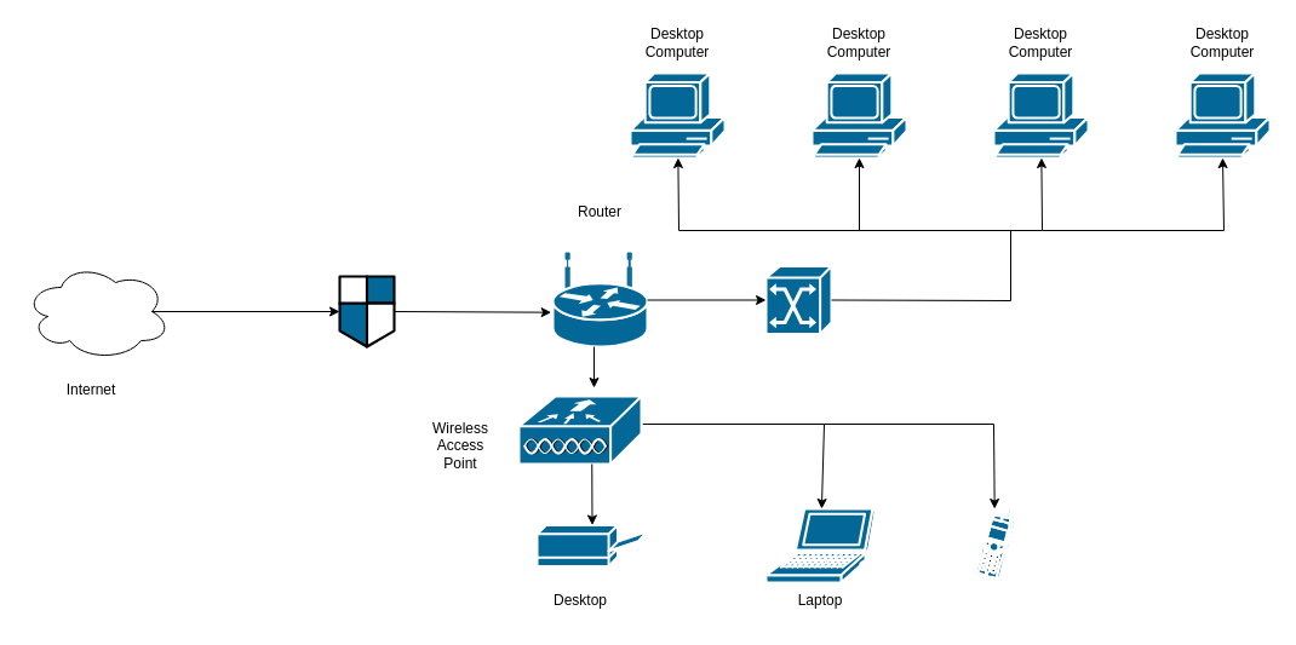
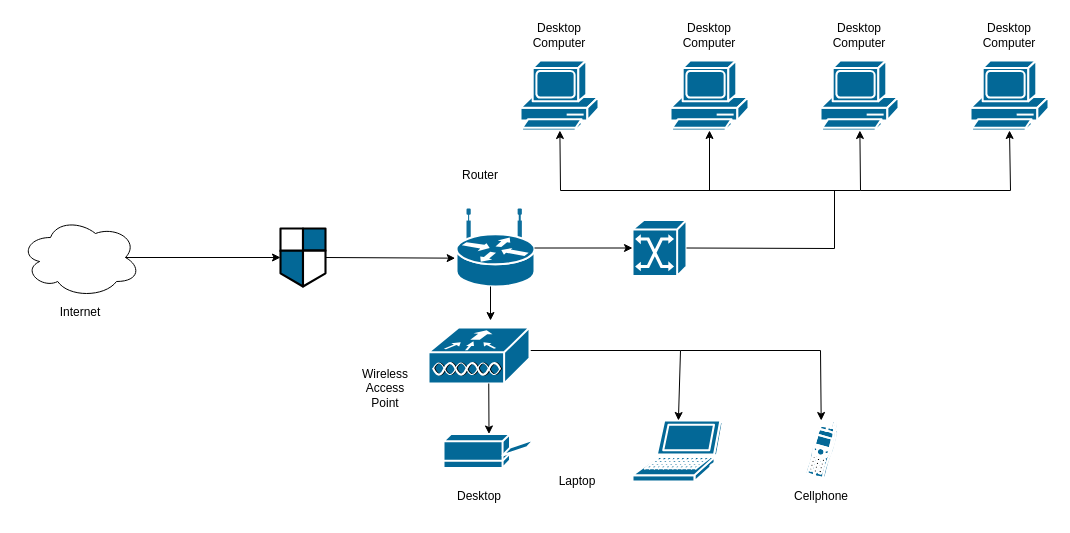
  <mxCell id="0" />
  <mxCell id="1" parent="0" />
  <mxCell id="2" value="" style="shape=mxgraph.cisco.computers_and_peripherals.pc;sketch=0;html=1;pointerEvents=1;dashed=0;fillColor=#036897;strokeColor=#ffffff;strokeWidth=2;verticalLabelPosition=bottom;verticalAlign=top;align=center;outlineConnect=0;" parent="1" vertex="1"><mxGeometry x="520" y="60" width="78" height="70" as="geometry" /></mxCell>
  <mxCell id="3" value="" style="shape=mxgraph.cisco.computers_and_peripherals.pc;sketch=0;html=1;pointerEvents=1;dashed=0;fillColor=#036897;strokeColor=#ffffff;strokeWidth=2;verticalLabelPosition=bottom;verticalAlign=top;align=center;outlineConnect=0;" parent="1" vertex="1"><mxGeometry x="820" y="60" width="78" height="70" as="geometry" /></mxCell>
  <mxCell id="4" value="" style="shape=mxgraph.cisco.computers_and_peripherals.pc;sketch=0;html=1;pointerEvents=1;dashed=0;fillColor=#036897;strokeColor=#ffffff;strokeWidth=2;verticalLabelPosition=bottom;verticalAlign=top;align=center;outlineConnect=0;" parent="1" vertex="1"><mxGeometry x="670" y="60" width="78" height="70" as="geometry" /></mxCell>
  <mxCell id="5" value="" style="shape=mxgraph.cisco.computers_and_peripherals.pc;sketch=0;html=1;pointerEvents=1;dashed=0;fillColor=#036897;strokeColor=#ffffff;strokeWidth=2;verticalLabelPosition=bottom;verticalAlign=top;align=center;outlineConnect=0;" parent="1" vertex="1"><mxGeometry x="970" y="60" width="78" height="70" as="geometry" /></mxCell>
  <mxCell id="6" value="" style="shape=mxgraph.cisco.computers_and_peripherals.printer;sketch=0;html=1;pointerEvents=1;dashed=0;fillColor=#036897;strokeColor=#ffffff;strokeWidth=2;verticalLabelPosition=bottom;verticalAlign=top;align=center;outlineConnect=0;" parent="1" vertex="1"><mxGeometry x="443" y="433.5" width="91" height="34" as="geometry" /></mxCell>
  <mxCell id="7" value="" style="shape=mxgraph.cisco.computers_and_peripherals.laptop;sketch=0;html=1;pointerEvents=1;dashed=0;fillColor=#036897;strokeColor=#ffffff;strokeWidth=2;verticalLabelPosition=bottom;verticalAlign=top;align=center;outlineConnect=0;" parent="1" vertex="1"><mxGeometry x="632" y="420" width="90" height="61" as="geometry" /></mxCell>
  <mxCell id="8" value="" style="shape=mxgraph.cisco.routers.wireless_router;sketch=0;html=1;pointerEvents=1;dashed=0;fillColor=#036897;strokeColor=#ffffff;strokeWidth=2;verticalLabelPosition=bottom;verticalAlign=top;align=center;outlineConnect=0;" parent="1" vertex="1"><mxGeometry x="456" y="209" width="78" height="77" as="geometry" /></mxCell>
  <mxCell id="9" value="" style="ellipse;shape=cloud;whiteSpace=wrap;html=1;" parent="1" vertex="1"><mxGeometry x="20" y="217" width="120" height="80" as="geometry" /></mxCell>
  <mxCell id="10" value="" style="endArrow=classic;html=1;rounded=0;exitX=0.875;exitY=0.5;exitDx=0;exitDy=0;exitPerimeter=0;entryX=0;entryY=0.5;entryDx=0;entryDy=0;entryPerimeter=0;" parent="1" source="9" target="23" edge="1"><mxGeometry width="50" height="50" relative="1" as="geometry"><mxPoint x="790" y="380" as="sourcePoint" /><mxPoint x="270" y="259" as="targetPoint" /></mxGeometry></mxCell>
  <mxCell id="11" value="" style="endArrow=classic;html=1;rounded=0;exitX=1;exitY=0.5;exitDx=0;exitDy=0;exitPerimeter=0;entryX=-0.017;entryY=0.632;entryDx=0;entryDy=0;entryPerimeter=0;" parent="1" source="23" target="8" edge="1"><mxGeometry width="50" height="50" relative="1" as="geometry"><mxPoint x="449" y="258.5" as="sourcePoint" /><mxPoint x="450" y="257" as="targetPoint" /></mxGeometry></mxCell>
  <mxCell id="12" value="" style="endArrow=classic;html=1;rounded=0;exitX=0.5;exitY=1;exitDx=0;exitDy=0;exitPerimeter=0;" parent="1" edge="1"><mxGeometry width="50" height="50" relative="1" as="geometry"><mxPoint x="490" y="286" as="sourcePoint" /><mxPoint x="490" y="320" as="targetPoint" /></mxGeometry></mxCell>
- <mxCell id="13" value="Internet" style="text;html=1;strokeColor=none;fillColor=none;align=center;verticalAlign=middle;whiteSpace=wrap;rounded=0;" parent="1" vertex="1"><mxGeometry x="45" y="307" width="60" height="30" as="geometry" /></mxCell>
+ <mxCell id="13" value="Internet" style="text;html=1;strokeColor=none;fillColor=none;align=center;verticalAlign=middle;whiteSpace=wrap;rounded=0;" parent="1" vertex="1"><mxGeometry x="50" y="297" width="60" height="30" as="geometry" /></mxCell>
  <mxCell id="14" value="Desktop Computer" style="text;html=1;strokeColor=none;fillColor=none;align=center;verticalAlign=middle;whiteSpace=wrap;rounded=0;" parent="1" vertex="1"><mxGeometry x="529" y="20" width="60" height="30" as="geometry" /></mxCell>
  <mxCell id="15" value="Desktop Computer" style="text;html=1;strokeColor=none;fillColor=none;align=center;verticalAlign=middle;whiteSpace=wrap;rounded=0;" parent="1" vertex="1"><mxGeometry x="679" y="20" width="60" height="30" as="geometry" /></mxCell>
  <mxCell id="16" value="Desktop Computer" style="text;html=1;strokeColor=none;fillColor=none;align=center;verticalAlign=middle;whiteSpace=wrap;rounded=0;" parent="1" vertex="1"><mxGeometry x="829" y="20" width="60" height="30" as="geometry" /></mxCell>
  <mxCell id="17" value="Desktop Computer" style="text;html=1;strokeColor=none;fillColor=none;align=center;verticalAlign=middle;whiteSpace=wrap;rounded=0;" parent="1" vertex="1"><mxGeometry x="979" y="20" width="60" height="30" as="geometry" /></mxCell>
  <mxCell id="18" value="Desktop" style="text;html=1;strokeColor=none;fillColor=none;align=center;verticalAlign=middle;whiteSpace=wrap;rounded=0;" parent="1" vertex="1"><mxGeometry x="448.5" y="481" width="60" height="30" as="geometry" /></mxCell>
- <mxCell id="20" value="Laptop" style="text;html=1;strokeColor=none;fillColor=none;align=center;verticalAlign=middle;whiteSpace=wrap;rounded=0;" parent="1" vertex="1"><mxGeometry x="647" y="481" width="60" height="30" as="geometry" /></mxCell>
- <mxCell id="21" value="Router" style="text;html=1;strokeColor=none;fillColor=none;align=center;verticalAlign=middle;whiteSpace=wrap;rounded=0;" parent="1" vertex="1"><mxGeometry x="465" y="160" width="60" height="30" as="geometry" /></mxCell>
+ <mxCell id="19" value="Cellphone" style="text;html=1;strokeColor=none;fillColor=none;align=center;verticalAlign=middle;whiteSpace=wrap;rounded=0;" parent="1" vertex="1"><mxGeometry x="791" y="481" width="60" height="30" as="geometry" /></mxCell>
+ <mxCell id="20" value="Laptop" style="text;html=1;strokeColor=none;fillColor=none;align=center;verticalAlign=middle;whiteSpace=wrap;rounded=0;" parent="1" vertex="1"><mxGeometry x="547" y="466" width="60" height="30" as="geometry" /></mxCell>
+ <mxCell id="21" value="Router" style="text;html=1;strokeColor=none;fillColor=none;align=center;verticalAlign=middle;whiteSpace=wrap;rounded=0;" parent="1" vertex="1"><mxGeometry x="450" y="160" width="60" height="30" as="geometry" /></mxCell>
  <mxCell id="22" value="" style="shape=mxgraph.cisco.switches.atm_switch;sketch=0;html=1;pointerEvents=1;dashed=0;fillColor=#036897;strokeColor=#ffffff;strokeWidth=2;verticalLabelPosition=bottom;verticalAlign=top;align=center;outlineConnect=0;" parent="1" vertex="1"><mxGeometry x="632" y="219.5" width="54" height="56" as="geometry" /></mxCell>
  <mxCell id="23" value="" style="shape=mxgraph.cisco.security.network_security;sketch=0;html=1;pointerEvents=1;dashed=0;fillColor=#036897;strokeColor=#ffffff;strokeWidth=2;verticalLabelPosition=bottom;verticalAlign=top;align=center;outlineConnect=0;" parent="1" vertex="1"><mxGeometry x="280" y="228" width="45" height="58" as="geometry" /></mxCell>
  <mxCell id="24" value="" style="endArrow=classic;html=1;rounded=0;entryX=0;entryY=0.5;entryDx=0;entryDy=0;entryPerimeter=0;" parent="1" source="8" target="22" edge="1"><mxGeometry width="50" height="50" relative="1" as="geometry"><mxPoint x="580" y="260" as="sourcePoint" /><mxPoint x="530" y="427" as="targetPoint" /></mxGeometry></mxCell>
  <mxCell id="25" value="" style="endArrow=classic;html=1;rounded=0;exitX=1;exitY=0.5;exitDx=0;exitDy=0;exitPerimeter=0;" parent="1" source="22" target="2" edge="1"><mxGeometry width="50" height="50" relative="1" as="geometry"><mxPoint x="834" y="250" as="sourcePoint" /><mxPoint x="550" y="190" as="targetPoint" /><Array as="points"><mxPoint x="834" y="248" /><mxPoint x="834" y="190" /><mxPoint x="560" y="190" /></Array></mxGeometry></mxCell>
  <mxCell id="26" value="" style="endArrow=classic;html=1;rounded=0;" parent="1" target="4" edge="1"><mxGeometry width="50" height="50" relative="1" as="geometry"><mxPoint x="709" y="190" as="sourcePoint" /><mxPoint x="660" y="230" as="targetPoint" /></mxGeometry></mxCell>
  <mxCell id="27" value="" style="endArrow=classic;html=1;rounded=0;" parent="1" target="3" edge="1"><mxGeometry width="50" height="50" relative="1" as="geometry"><mxPoint x="830" y="190" as="sourcePoint" /><mxPoint x="830" y="230" as="targetPoint" /><Array as="points"><mxPoint x="860" y="190" /></Array></mxGeometry></mxCell>
  <mxCell id="28" value="" style="endArrow=classic;html=1;rounded=0;entryX=0.5;entryY=1;entryDx=0;entryDy=0;entryPerimeter=0;" parent="1" target="5" edge="1"><mxGeometry width="50" height="50" relative="1" as="geometry"><mxPoint x="860" y="190" as="sourcePoint" /><mxPoint x="1060" y="190" as="targetPoint" /><Array as="points"><mxPoint x="1010" y="190" /></Array></mxGeometry></mxCell>
  <mxCell id="29" value="" style="endArrow=classic;html=1;rounded=0;" parent="1" target="7" edge="1"><mxGeometry width="50" height="50" relative="1" as="geometry"><mxPoint x="530" y="350" as="sourcePoint" /><mxPoint x="739" y="437.5" as="targetPoint" /><Array as="points"><mxPoint x="680" y="350" /></Array></mxGeometry></mxCell>
  <mxCell id="30" value="" style="shape=mxgraph.cisco.modems_and_phones.cell_phone;sketch=0;html=1;pointerEvents=1;dashed=0;fillColor=#036897;strokeColor=#ffffff;strokeWidth=2;verticalLabelPosition=bottom;verticalAlign=top;align=center;outlineConnect=0;" parent="1" vertex="1"><mxGeometry x="804" y="420" width="34" height="58" as="geometry" /></mxCell>
  <mxCell id="31" value="" style="endArrow=classic;html=1;rounded=0;" parent="1" target="30" edge="1"><mxGeometry width="50" height="50" relative="1" as="geometry"><mxPoint x="680" y="350" as="sourcePoint" /><mxPoint x="881" y="407.5" as="targetPoint" /><Array as="points"><mxPoint x="820" y="350" /></Array></mxGeometry></mxCell>
  <mxCell id="32" value="" style="shape=mxgraph.cisco.wireless.wlan_controller;sketch=0;html=1;pointerEvents=1;dashed=0;fillColor=#036897;strokeColor=#ffffff;strokeWidth=2;verticalLabelPosition=bottom;verticalAlign=top;align=center;outlineConnect=0;" vertex="1" parent="1"><mxGeometry x="428" y="327" width="101" height="56" as="geometry" /></mxCell>
- <mxCell id="33" value="Wireless Access &lt;br&gt;Point" style="text;html=1;strokeColor=none;fillColor=none;align=center;verticalAlign=middle;whiteSpace=wrap;rounded=0;" vertex="1" parent="1"><mxGeometry x="350" y="353" width="60" height="30" as="geometry" /></mxCell>
+ <mxCell id="33" value="Wireless Access &lt;br&gt;Point" style="text;html=1;strokeColor=none;fillColor=none;align=center;verticalAlign=middle;whiteSpace=wrap;rounded=0;" vertex="1" parent="1"><mxGeometry x="355" y="373" width="60" height="30" as="geometry" /></mxCell>
  <mxCell id="34" value="" style="endArrow=classic;html=1;rounded=0;exitX=0.5;exitY=1;exitDx=0;exitDy=0;exitPerimeter=0;entryX=0.5;entryY=0;entryDx=0;entryDy=0;entryPerimeter=0;" edge="1" parent="1" target="6"><mxGeometry width="50" height="50" relative="1" as="geometry"><mxPoint x="488.26" y="383" as="sourcePoint" /><mxPoint x="488.26" y="417" as="targetPoint" /></mxGeometry></mxCell>
